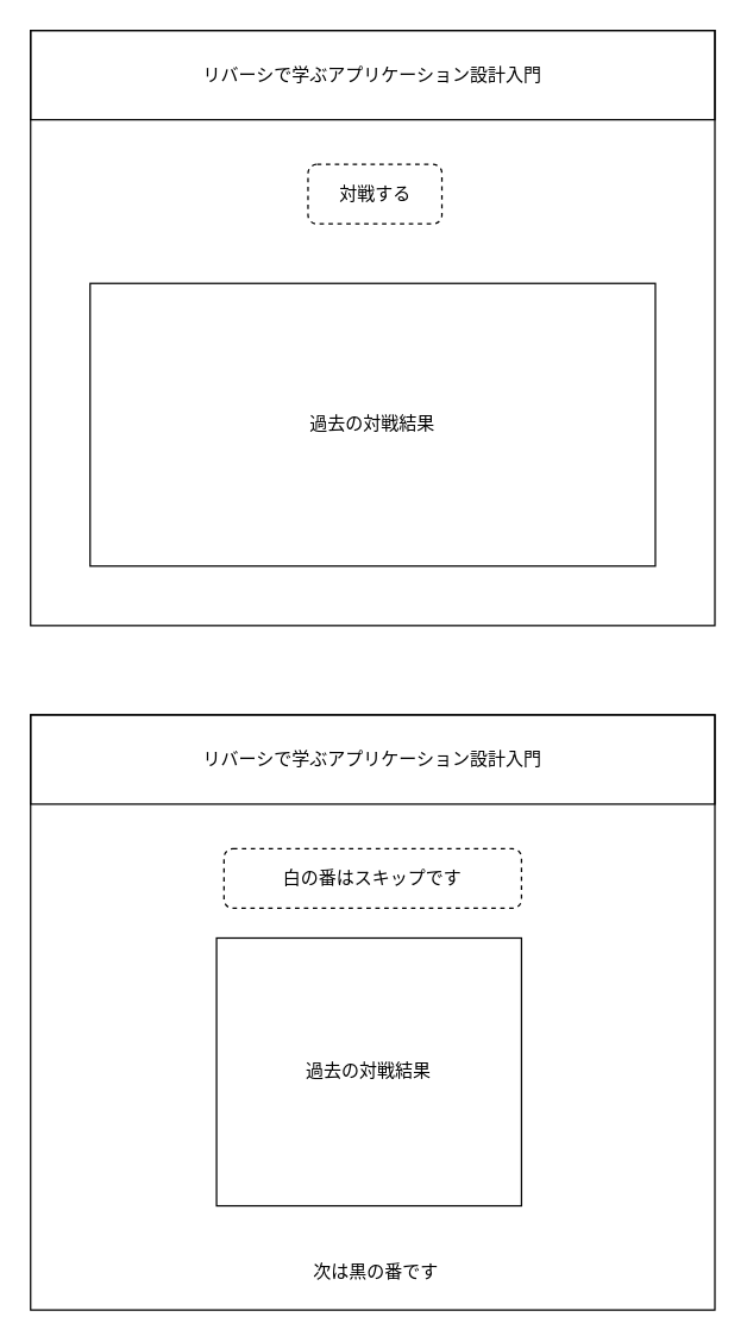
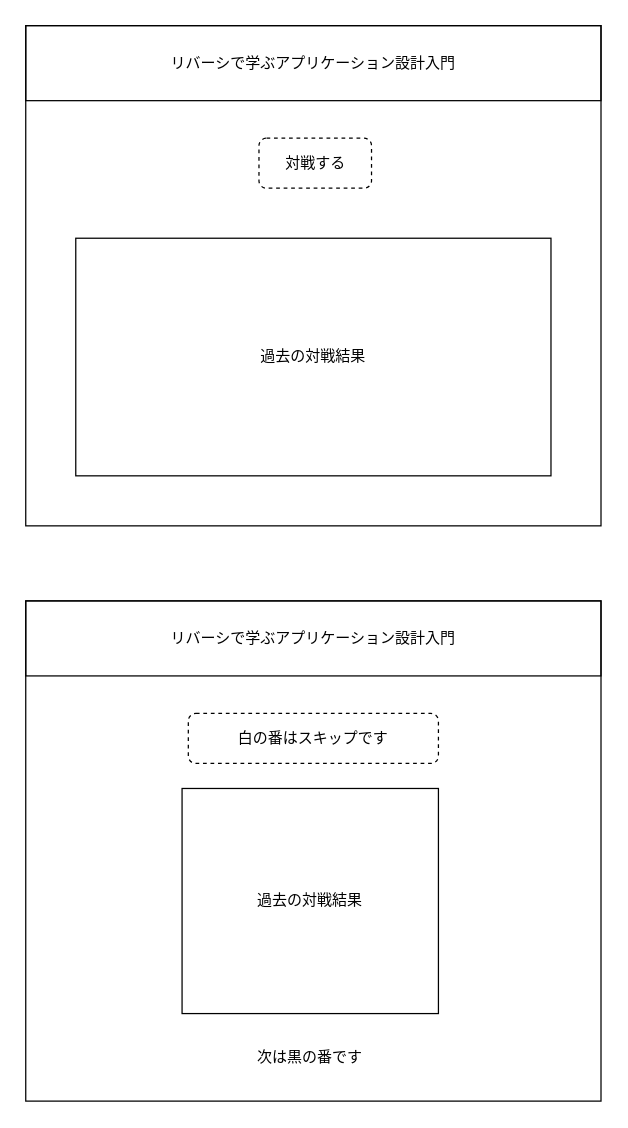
  <mxCell id="0" />
  <mxCell id="1" parent="0" />
  <mxCell id="2" value="" style="rounded=0;whiteSpace=wrap;html=1;fillColor=none;" parent="1" vertex="1"><mxGeometry x="20" y="20" width="460" height="400" as="geometry" /></mxCell>
  <mxCell id="3" value="リバーシで学ぶアプリケーション設計入門" style="rounded=0;whiteSpace=wrap;html=1;fillColor=none;" parent="1" vertex="1"><mxGeometry x="20" y="20" width="460" height="60" as="geometry" /></mxCell>
  <mxCell id="4" value="対戦する" style="rounded=1;whiteSpace=wrap;html=1;fillColor=none;dashed=1;" parent="1" vertex="1"><mxGeometry x="206.5" y="110" width="90" height="40" as="geometry" /></mxCell>
  <mxCell id="5" value="過去の対戦結果" style="rounded=0;whiteSpace=wrap;html=1;fillColor=none;" parent="1" vertex="1"><mxGeometry x="60" y="190" width="380" height="190" as="geometry" /></mxCell>
  <mxCell id="6" value="" style="rounded=0;whiteSpace=wrap;html=1;fillColor=none;" parent="1" vertex="1"><mxGeometry x="20" y="480" width="460" height="400" as="geometry" /></mxCell>
  <mxCell id="7" value="リバーシで学ぶアプリケーション設計入門" style="rounded=0;whiteSpace=wrap;html=1;fillColor=none;" parent="1" vertex="1"><mxGeometry x="20" y="480" width="460" height="60" as="geometry" /></mxCell>
  <mxCell id="8" value="白の番はスキップです" style="rounded=1;whiteSpace=wrap;html=1;fillColor=none;dashed=1;" parent="1" vertex="1"><mxGeometry x="150" y="570" width="200" height="40" as="geometry" /></mxCell>
  <mxCell id="9" value="過去の対戦結果" style="rounded=0;whiteSpace=wrap;html=1;fillColor=none;" parent="1" vertex="1"><mxGeometry x="145" y="630" width="205" height="180" as="geometry" /></mxCell>
- <mxCell id="10" value="次は黒の番です" style="text;html=1;strokeColor=none;fillColor=none;align=center;verticalAlign=middle;whiteSpace=wrap;rounded=0;" parent="1" vertex="1"><mxGeometry x="206.25" y="840" width="92.5" height="30" as="geometry" /></mxCell>
+ <mxCell id="10" value="次は黒の番です" style="text;html=1;strokeColor=none;fillColor=none;align=center;verticalAlign=middle;whiteSpace=wrap;rounded=0;" parent="1" vertex="1"><mxGeometry x="201.25" y="830" width="92.5" height="30" as="geometry" /></mxCell>
